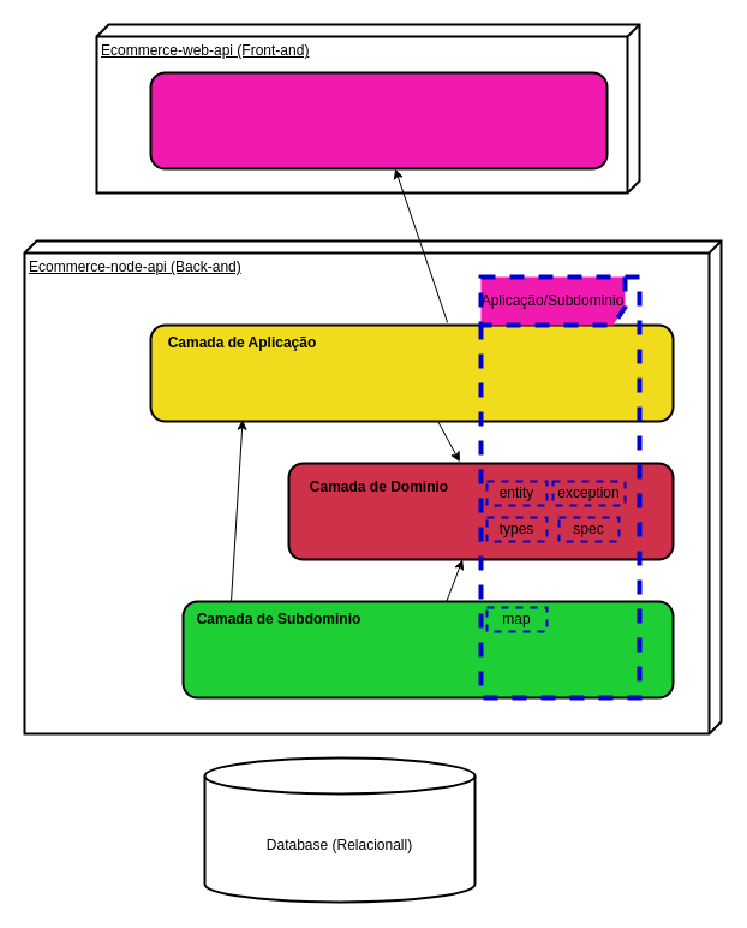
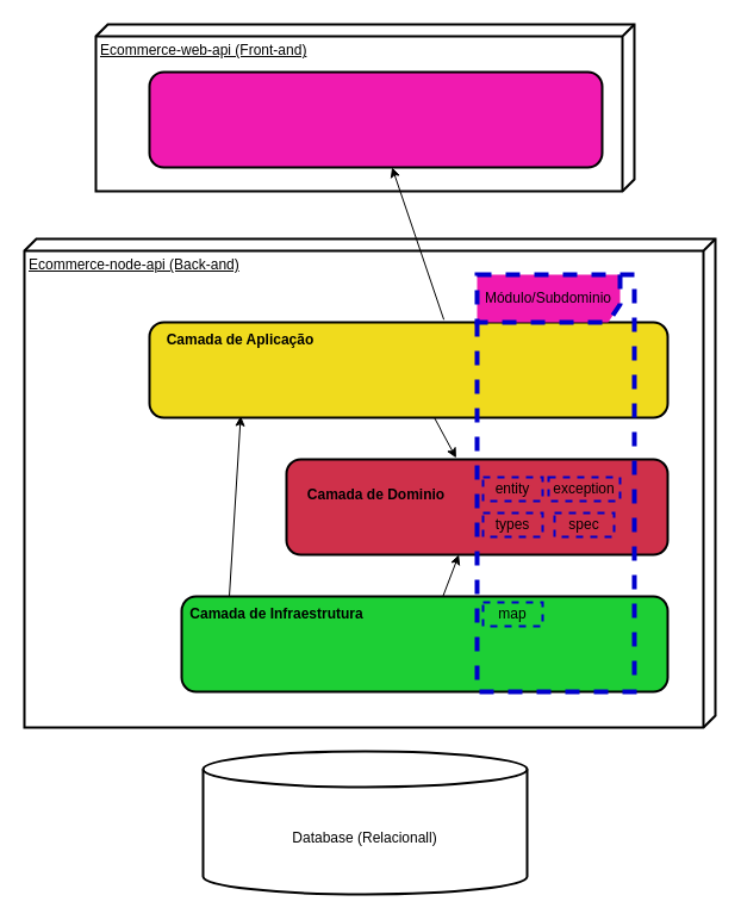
  <mxCell id="0" />
  <mxCell id="1" parent="0" />
  <mxCell id="2" value="Ecommerce-node-api (Back-and)" style="verticalAlign=top;align=left;spacingTop=8;spacingLeft=2;spacingRight=12;shape=cube;size=10;direction=south;fontStyle=4;html=1;strokeWidth=2;" vertex="1" parent="1"><mxGeometry x="20" y="200" width="580" height="410" as="geometry" /></mxCell>
  <mxCell id="3" value="Ecommerce-web-api (Front-and)" style="verticalAlign=top;align=left;spacingTop=8;spacingLeft=2;spacingRight=12;shape=cube;size=10;direction=south;fontStyle=4;html=1;strokeWidth=2;" vertex="1" parent="1"><mxGeometry x="80" y="20" width="452" height="140" as="geometry" /></mxCell>
- <mxCell id="4" value="Database (Relacionall)" style="shape=cylinder3;whiteSpace=wrap;html=1;boundedLbl=1;backgroundOutline=1;size=15;strokeWidth=2;" vertex="1" parent="1"><mxGeometry x="170" y="630" width="225" height="120" as="geometry" /></mxCell>
+ <mxCell id="4" value="Database (Relacionall)" style="shape=cylinder3;whiteSpace=wrap;html=1;boundedLbl=1;backgroundOutline=1;size=15;strokeWidth=2;" vertex="1" parent="1"><mxGeometry x="170" y="630" width="272" height="120" as="geometry" /></mxCell>
  <mxCell id="5" style="edgeStyle=none;html=1;fontColor=#000000;entryX=0.445;entryY=-0.015;entryDx=0;entryDy=0;entryPerimeter=0;" edge="1" parent="1" source="6" target="7"><mxGeometry relative="1" as="geometry"><mxPoint x="390" y="390" as="targetPoint" /></mxGeometry></mxCell>
  <mxCell id="6" value="" style="rounded=1;whiteSpace=wrap;html=1;strokeWidth=2;fillColor=#F0DB1D;" vertex="1" parent="1"><mxGeometry x="125" y="270" width="435" height="80" as="geometry" /></mxCell>
  <mxCell id="7" value="" style="rounded=1;whiteSpace=wrap;html=1;strokeWidth=2;fillColor=#CF304A;" vertex="1" parent="1"><mxGeometry x="240" y="385" width="320" height="80" as="geometry" /></mxCell>
- <mxCell id="8" value="&lt;font color=&quot;#000000&quot;&gt;&lt;b&gt;Camada de Dominio&lt;/b&gt;&lt;/font&gt;" style="text;html=1;align=center;verticalAlign=middle;whiteSpace=wrap;rounded=0;strokeWidth=2;" vertex="1" parent="1"><mxGeometry x="247" y="390" width="137" height="30" as="geometry" /></mxCell>
+ <mxCell id="8" value="&lt;font color=&quot;#000000&quot;&gt;&lt;b&gt;Camada de Dominio&lt;/b&gt;&lt;/font&gt;" style="text;html=1;align=center;verticalAlign=middle;whiteSpace=wrap;rounded=0;strokeWidth=2;" vertex="1" parent="1"><mxGeometry x="247" y="400" width="137" height="30" as="geometry" /></mxCell>
  <mxCell id="9" value="&lt;font color=&quot;#000000&quot;&gt;&lt;b&gt;Camada de Aplicação&lt;/b&gt;&lt;/font&gt;" style="text;html=1;align=center;verticalAlign=middle;whiteSpace=wrap;rounded=0;strokeWidth=2;" vertex="1" parent="1"><mxGeometry x="133" y="270" width="137" height="30" as="geometry" /></mxCell>
  <mxCell id="10" style="edgeStyle=none;html=1;fontColor=#000000;" edge="1" parent="1" source="12" target="7"><mxGeometry relative="1" as="geometry" /></mxCell>
  <mxCell id="11" style="edgeStyle=none;html=1;fontColor=#000000;exitX=0.25;exitY=0;exitDx=0;exitDy=0;entryX=0.176;entryY=0.984;entryDx=0;entryDy=0;entryPerimeter=0;" edge="1" parent="1" source="13" target="6"><mxGeometry relative="1" as="geometry" /></mxCell>
  <mxCell id="12" value="" style="rounded=1;whiteSpace=wrap;html=1;strokeWidth=2;fillColor=#1DCF35;" vertex="1" parent="1"><mxGeometry x="152" y="500" width="408" height="80" as="geometry" /></mxCell>
- <mxCell id="13" value="&lt;font color=&quot;#000000&quot;&gt;&lt;b&gt;Camada de Subdominio&lt;/b&gt;&lt;/font&gt;" style="text;html=1;align=center;verticalAlign=middle;whiteSpace=wrap;rounded=0;strokeWidth=2;" vertex="1" parent="1"><mxGeometry x="152" y="500" width="160" height="30" as="geometry" /></mxCell>
+ <mxCell id="13" value="&lt;font color=&quot;#000000&quot;&gt;&lt;b&gt;Camada de Infraestrutura&lt;/b&gt;&lt;/font&gt;" style="text;html=1;align=center;verticalAlign=middle;whiteSpace=wrap;rounded=0;strokeWidth=2;" vertex="1" parent="1"><mxGeometry x="152" y="500" width="160" height="30" as="geometry" /></mxCell>
  <mxCell id="14" value="" style="rounded=1;whiteSpace=wrap;html=1;strokeWidth=2;fillColor=#F01AB0;" vertex="1" parent="1"><mxGeometry x="125" y="60" width="380" height="80" as="geometry" /></mxCell>
  <mxCell id="15" value="" style="edgeStyle=none;html=1;fontColor=#000000;exitX=0.568;exitY=-0.028;exitDx=0;exitDy=0;exitPerimeter=0;" edge="1" parent="1" source="6" target="14"><mxGeometry relative="1" as="geometry" /></mxCell>
- <mxCell id="16" value="Aplicação/Subdominio" style="shape=umlFrame;whiteSpace=wrap;html=1;strokeWidth=4;fontColor=#000000;fillColor=#F01AB0;strokeColor=#0000CC;dashed=1;width=120;height=40;" vertex="1" parent="1"><mxGeometry x="400" y="230" width="132" height="350" as="geometry" /></mxCell>
+ <mxCell id="16" value="Módulo/Subdominio" style="shape=umlFrame;whiteSpace=wrap;html=1;strokeWidth=4;fontColor=#000000;fillColor=#F01AB0;strokeColor=#0000CC;dashed=1;width=120;height=40;" vertex="1" parent="1"><mxGeometry x="400" y="230" width="132" height="350" as="geometry" /></mxCell>
  <mxCell id="17" value="types" style="text;html=1;strokeColor=none;fillColor=none;align=center;verticalAlign=middle;whiteSpace=wrap;rounded=0;dashed=1;strokeWidth=4;fontColor=#000000;" vertex="1" parent="1"><mxGeometry x="400" y="425" width="60" height="30" as="geometry" /></mxCell>
  <mxCell id="18" value="spec" style="text;html=1;strokeColor=none;fillColor=none;align=center;verticalAlign=middle;whiteSpace=wrap;rounded=0;dashed=1;strokeWidth=4;fontColor=#000000;" vertex="1" parent="1"><mxGeometry x="460" y="425" width="60" height="30" as="geometry" /></mxCell>
  <mxCell id="19" value="exception" style="text;html=1;strokeColor=none;fillColor=none;align=center;verticalAlign=middle;whiteSpace=wrap;rounded=0;dashed=1;strokeWidth=4;fontColor=#000000;" vertex="1" parent="1"><mxGeometry x="460" y="395" width="60" height="30" as="geometry" /></mxCell>
  <mxCell id="20" value="entity" style="text;html=1;strokeColor=none;fillColor=none;align=center;verticalAlign=middle;whiteSpace=wrap;rounded=0;dashed=1;strokeWidth=4;fontColor=#000000;" vertex="1" parent="1"><mxGeometry x="400" y="395" width="60" height="30" as="geometry" /></mxCell>
  <mxCell id="21" value="map" style="text;html=1;strokeColor=none;fillColor=none;align=center;verticalAlign=middle;whiteSpace=wrap;rounded=0;dashed=1;strokeWidth=4;fontColor=#000000;" vertex="1" parent="1"><mxGeometry x="400" y="500" width="60" height="30" as="geometry" /></mxCell>
  <mxCell id="22" value="" style="rounded=0;whiteSpace=wrap;html=1;dashed=1;strokeColor=#0000CC;strokeWidth=2;fontColor=#000000;fillColor=none;" vertex="1" parent="1"><mxGeometry x="405" y="400" width="50" height="20" as="geometry" /></mxCell>
  <mxCell id="23" value="" style="rounded=0;whiteSpace=wrap;html=1;dashed=1;strokeColor=#0000CC;strokeWidth=2;fontColor=#000000;fillColor=none;" vertex="1" parent="1"><mxGeometry x="405" y="430" width="50" height="20" as="geometry" /></mxCell>
  <mxCell id="24" value="" style="rounded=0;whiteSpace=wrap;html=1;dashed=1;strokeColor=#0000CC;strokeWidth=2;fontColor=#000000;fillColor=none;" vertex="1" parent="1"><mxGeometry x="465" y="430" width="50" height="20" as="geometry" /></mxCell>
  <mxCell id="25" value="" style="rounded=0;whiteSpace=wrap;html=1;dashed=1;strokeColor=#0000CC;strokeWidth=2;fontColor=#000000;fillColor=none;" vertex="1" parent="1"><mxGeometry x="405" y="505" width="50" height="20" as="geometry" /></mxCell>
  <mxCell id="26" value="" style="rounded=0;whiteSpace=wrap;html=1;dashed=1;strokeColor=#0000CC;strokeWidth=2;fontColor=#000000;fillColor=none;" vertex="1" parent="1"><mxGeometry x="460" y="400" width="60" height="20" as="geometry" /></mxCell>
